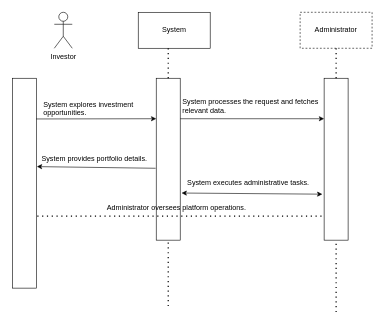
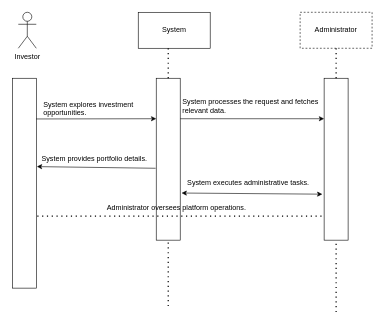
  <mxCell id="0" />
  <mxCell id="1" parent="0" />
- <mxCell id="2" value="Investor" style="shape=umlActor;verticalLabelPosition=bottom;verticalAlign=top;html=1;outlineConnect=0;" vertex="1" parent="1"><mxGeometry x="90" y="20" width="30" height="60" as="geometry" /></mxCell>
+ <mxCell id="2" value="Investor" style="shape=umlActor;verticalLabelPosition=bottom;verticalAlign=top;html=1;outlineConnect=0;" vertex="1" parent="1"><mxGeometry x="30" y="20" width="30" height="60" as="geometry" /></mxCell>
  <mxCell id="3" value="System" style="rounded=0;whiteSpace=wrap;html=1;" vertex="1" parent="1"><mxGeometry x="230" y="20" width="120" height="60" as="geometry" /></mxCell>
  <mxCell id="4" value="Administrator" style="rounded=0;whiteSpace=wrap;html=1;dashed=1;" vertex="1" parent="1"><mxGeometry x="500" y="20" width="120" height="60" as="geometry" /></mxCell>
  <mxCell id="5" value="" style="rounded=0;whiteSpace=wrap;html=1;" vertex="1" parent="1"><mxGeometry x="20" y="130" width="40" height="350" as="geometry" /></mxCell>
  <mxCell id="6" value="" style="rounded=0;whiteSpace=wrap;html=1;" vertex="1" parent="1"><mxGeometry x="260" y="130" width="40" height="270" as="geometry" /></mxCell>
  <mxCell id="7" value="" style="rounded=0;whiteSpace=wrap;html=1;" vertex="1" parent="1"><mxGeometry x="540" y="130" width="40" height="270" as="geometry" /></mxCell>
  <mxCell id="8" value="" style="endArrow=classic;html=1;rounded=0;entryX=0;entryY=0.25;entryDx=0;entryDy=0;exitX=0.992;exitY=0.194;exitDx=0;exitDy=0;exitPerimeter=0;" edge="1" parent="1" source="5" target="6"><mxGeometry width="50" height="50" relative="1" as="geometry"><mxPoint x="340" y="370" as="sourcePoint" /><mxPoint x="390" y="320" as="targetPoint" /></mxGeometry></mxCell>
  <mxCell id="9" value="" style="endArrow=classic;html=1;rounded=0;entryX=0;entryY=0.25;entryDx=0;entryDy=0;exitX=1;exitY=0.25;exitDx=0;exitDy=0;" edge="1" parent="1" source="6" target="7"><mxGeometry width="50" height="50" relative="1" as="geometry"><mxPoint x="340" y="370" as="sourcePoint" /><mxPoint x="390" y="320" as="targetPoint" /></mxGeometry></mxCell>
  <mxCell id="10" value="" style="endArrow=classic;startArrow=classic;html=1;rounded=0;entryX=-0.075;entryY=0.716;entryDx=0;entryDy=0;entryPerimeter=0;exitX=1.058;exitY=0.709;exitDx=0;exitDy=0;exitPerimeter=0;" edge="1" parent="1" source="6" target="7"><mxGeometry width="50" height="50" relative="1" as="geometry"><mxPoint x="340" y="370" as="sourcePoint" /><mxPoint x="390" y="320" as="targetPoint" /></mxGeometry></mxCell>
  <mxCell id="11" value="" style="endArrow=none;dashed=1;html=1;dashPattern=1 3;strokeWidth=2;rounded=0;entryX=-0.092;entryY=0.852;entryDx=0;entryDy=0;entryPerimeter=0;exitX=1.042;exitY=0.657;exitDx=0;exitDy=0;exitPerimeter=0;" edge="1" parent="1" source="5" target="7"><mxGeometry width="50" height="50" relative="1" as="geometry"><mxPoint x="340" y="370" as="sourcePoint" /><mxPoint x="390" y="320" as="targetPoint" /></mxGeometry></mxCell>
  <mxCell id="12" value="" style="endArrow=classic;html=1;rounded=0;entryX=1.025;entryY=0.421;entryDx=0;entryDy=0;entryPerimeter=0;exitX=-0.025;exitY=0.556;exitDx=0;exitDy=0;exitPerimeter=0;" edge="1" parent="1" source="6" target="5"><mxGeometry width="50" height="50" relative="1" as="geometry"><mxPoint x="340" y="370" as="sourcePoint" /><mxPoint x="390" y="320" as="targetPoint" /></mxGeometry></mxCell>
  <mxCell id="13" value="" style="endArrow=none;dashed=1;html=1;dashPattern=1 3;strokeWidth=2;rounded=0;entryX=0.5;entryY=1;entryDx=0;entryDy=0;" edge="1" parent="1" target="6"><mxGeometry width="50" height="50" relative="1" as="geometry"><mxPoint x="280" y="510" as="sourcePoint" /><mxPoint x="390" y="320" as="targetPoint" /></mxGeometry></mxCell>
  <mxCell id="14" value="" style="endArrow=none;dashed=1;html=1;dashPattern=1 3;strokeWidth=2;rounded=0;entryX=0.5;entryY=1;entryDx=0;entryDy=0;" edge="1" parent="1" target="7"><mxGeometry width="50" height="50" relative="1" as="geometry"><mxPoint x="560" y="520" as="sourcePoint" /><mxPoint x="390" y="320" as="targetPoint" /></mxGeometry></mxCell>
  <mxCell id="15" value="" style="endArrow=none;dashed=1;html=1;dashPattern=1 3;strokeWidth=2;rounded=0;entryX=0.5;entryY=1;entryDx=0;entryDy=0;exitX=0.5;exitY=0;exitDx=0;exitDy=0;" edge="1" parent="1" source="7" target="4"><mxGeometry width="50" height="50" relative="1" as="geometry"><mxPoint x="340" y="370" as="sourcePoint" /><mxPoint x="390" y="320" as="targetPoint" /></mxGeometry></mxCell>
  <mxCell id="16" value="" style="endArrow=none;dashed=1;html=1;dashPattern=1 3;strokeWidth=2;rounded=0;exitX=0.5;exitY=0;exitDx=0;exitDy=0;" edge="1" parent="1" source="6"><mxGeometry width="50" height="50" relative="1" as="geometry"><mxPoint x="340" y="370" as="sourcePoint" /><mxPoint x="280" y="80" as="targetPoint" /></mxGeometry></mxCell>
  <mxCell id="17" value="System explores investment opportunities." style="text;whiteSpace=wrap;" vertex="1" parent="1"><mxGeometry x="70" y="160" width="210" height="50" as="geometry" /></mxCell>
  <mxCell id="18" value="System executes administrative tasks." style="text;whiteSpace=wrap;" vertex="1" parent="1"><mxGeometry x="310" y="290" width="310" height="50" as="geometry" /></mxCell>
  <mxCell id="19" value="System provides portfolio details." style="text;whiteSpace=wrap;" vertex="1" parent="1"><mxGeometry x="67" y="251" width="210" height="40" as="geometry" /></mxCell>
  <mxCell id="20" value="System processes the request and fetches relevant data." style="text;whiteSpace=wrap;" vertex="1" parent="1"><mxGeometry x="302" y="156" width="248" height="40" as="geometry" /></mxCell>
  <mxCell id="21" value="Administrator oversees platform operations." style="text;whiteSpace=wrap;" vertex="1" parent="1"><mxGeometry x="176" y="333" width="238" height="40" as="geometry" /></mxCell>
